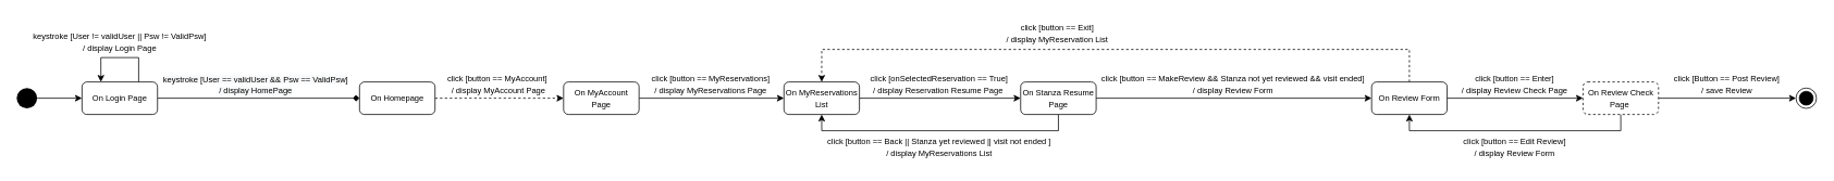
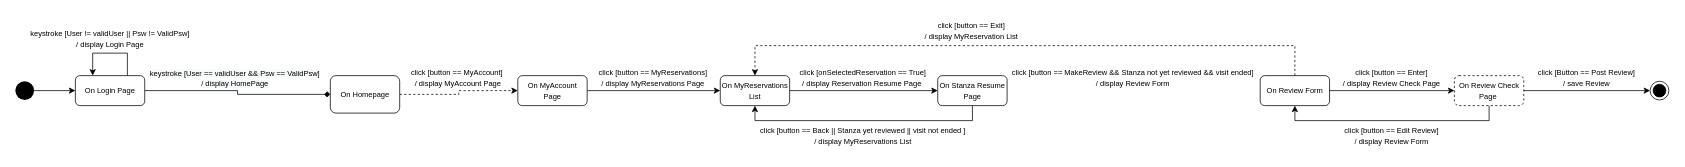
  <mxCell id="0" />
  <mxCell id="1" parent="0" />
  <mxCell id="2" style="edgeStyle=orthogonalEdgeStyle;rounded=0;orthogonalLoop=1;jettySize=auto;html=1;" edge="1" parent="1" source="3" target="6"><mxGeometry relative="1" as="geometry" /></mxCell>
  <mxCell id="3" value="" style="ellipse;fillColor=#000000;strokeColor=none;" vertex="1" parent="1"><mxGeometry x="20" y="107.5" width="25" height="25" as="geometry" /></mxCell>
  <mxCell id="4" value="" style="ellipse;html=1;shape=endState;fillColor=#000000;strokeColor=#000000;" vertex="1" parent="1"><mxGeometry x="2200" y="107.5" width="25" height="25" as="geometry" /></mxCell>
  <mxCell id="5" style="edgeStyle=orthogonalEdgeStyle;rounded=0;orthogonalLoop=1;jettySize=auto;html=1;exitX=1;exitY=0.5;exitDx=0;exitDy=0;endArrow=diamond;" edge="1" parent="1" source="6" target="8"><mxGeometry relative="1" as="geometry" /></mxCell>
  <mxCell id="6" value="&lt;span style=&quot;font-size: 10px&quot;&gt;On Login Page&lt;/span&gt;" style="rounded=1;whiteSpace=wrap;html=1;strokeWidth=1;" vertex="1" parent="1"><mxGeometry x="100" y="100" width="92.5" height="40" as="geometry" /></mxCell>
  <mxCell id="7" style="edgeStyle=orthogonalEdgeStyle;rounded=0;orthogonalLoop=1;jettySize=auto;html=1;exitX=1;exitY=0.5;exitDx=0;exitDy=0;entryX=0;entryY=0.5;entryDx=0;entryDy=0;dashed=1;" edge="1" parent="1" source="8" target="10"><mxGeometry relative="1" as="geometry" /></mxCell>
- <mxCell id="8" value="&lt;span style=&quot;font-size: 10px&quot;&gt;On Homepage&lt;/span&gt;" style="rounded=1;whiteSpace=wrap;html=1;strokeWidth=1;" vertex="1" parent="1"><mxGeometry x="440" y="100" width="92.5" height="40" as="geometry" /></mxCell>
+ <mxCell id="8" value="&lt;span style=&quot;font-size: 10px&quot;&gt;On Homepage&lt;/span&gt;" style="rounded=1;whiteSpace=wrap;html=1;strokeWidth=1;" vertex="1" parent="1"><mxGeometry x="440" y="100" width="92.5" height="50" as="geometry" /></mxCell>
  <mxCell id="9" style="edgeStyle=orthogonalEdgeStyle;rounded=0;orthogonalLoop=1;jettySize=auto;html=1;entryX=0;entryY=0.5;entryDx=0;entryDy=0;" edge="1" parent="1" source="10" target="12"><mxGeometry relative="1" as="geometry" /></mxCell>
  <mxCell id="10" value="&lt;span style=&quot;font-size: 10px&quot;&gt;On MyAccount Page&lt;/span&gt;" style="rounded=1;whiteSpace=wrap;html=1;strokeWidth=1;" vertex="1" parent="1"><mxGeometry x="690" y="100" width="92.5" height="40" as="geometry" /></mxCell>
  <mxCell id="11" style="edgeStyle=orthogonalEdgeStyle;rounded=0;orthogonalLoop=1;jettySize=auto;html=1;entryX=0;entryY=0.5;entryDx=0;entryDy=0;" edge="1" parent="1" source="12" target="15"><mxGeometry relative="1" as="geometry" /></mxCell>
  <mxCell id="12" value="&lt;span style=&quot;font-size: 10px&quot;&gt;On MyReservations List&lt;/span&gt;" style="rounded=1;whiteSpace=wrap;html=1;strokeWidth=1;" vertex="1" parent="1"><mxGeometry x="960" y="100" width="92.5" height="40" as="geometry" /></mxCell>
- <mxCell id="13" style="edgeStyle=orthogonalEdgeStyle;rounded=0;orthogonalLoop=1;jettySize=auto;html=1;" edge="1" parent="1" source="15" target="18"><mxGeometry relative="1" as="geometry" /></mxCell>
  <mxCell id="14" style="edgeStyle=orthogonalEdgeStyle;rounded=0;orthogonalLoop=1;jettySize=auto;html=1;exitX=0.5;exitY=1;exitDx=0;exitDy=0;entryX=0.5;entryY=1;entryDx=0;entryDy=0;" edge="1" parent="1" source="15" target="12"><mxGeometry relative="1" as="geometry" /></mxCell>
  <mxCell id="15" value="&lt;span style=&quot;font-size: 10px&quot;&gt;On Stanza Resume Page&lt;/span&gt;" style="rounded=1;whiteSpace=wrap;html=1;strokeWidth=1;" vertex="1" parent="1"><mxGeometry x="1250" y="100" width="92.5" height="40" as="geometry" /></mxCell>
  <mxCell id="16" style="edgeStyle=orthogonalEdgeStyle;rounded=0;orthogonalLoop=1;jettySize=auto;html=1;entryX=0;entryY=0.5;entryDx=0;entryDy=0;" edge="1" parent="1" source="18" target="21"><mxGeometry relative="1" as="geometry" /></mxCell>
  <mxCell id="17" style="edgeStyle=orthogonalEdgeStyle;rounded=0;orthogonalLoop=1;jettySize=auto;html=1;entryX=0.5;entryY=0;entryDx=0;entryDy=0;exitX=0.5;exitY=0;exitDx=0;exitDy=0;dashed=1;" edge="1" parent="1" source="18" target="12"><mxGeometry relative="1" as="geometry"><Array as="points"><mxPoint x="1726" y="60" /><mxPoint x="1006" y="60" /></Array></mxGeometry></mxCell>
  <mxCell id="18" value="&lt;span style=&quot;font-size: 10px&quot;&gt;On Review Form&lt;/span&gt;" style="rounded=1;whiteSpace=wrap;html=1;strokeWidth=1;" vertex="1" parent="1"><mxGeometry x="1680" y="100" width="92.5" height="40" as="geometry" /></mxCell>
  <mxCell id="19" style="edgeStyle=orthogonalEdgeStyle;rounded=0;orthogonalLoop=1;jettySize=auto;html=1;entryX=0.5;entryY=1;entryDx=0;entryDy=0;exitX=0.5;exitY=1;exitDx=0;exitDy=0;" edge="1" parent="1" source="21" target="18"><mxGeometry relative="1" as="geometry"><Array as="points"><mxPoint x="1985" y="160" /><mxPoint x="1726" y="160" /></Array></mxGeometry></mxCell>
  <mxCell id="20" style="edgeStyle=orthogonalEdgeStyle;rounded=0;orthogonalLoop=1;jettySize=auto;html=1;entryX=0;entryY=0.5;entryDx=0;entryDy=0;" edge="1" parent="1" source="21" target="4"><mxGeometry relative="1" as="geometry"><mxPoint x="2200" y="120" as="targetPoint" /></mxGeometry></mxCell>
  <mxCell id="21" value="&lt;span style=&quot;font-size: 10px&quot;&gt;On Review Check Page&amp;nbsp;&lt;/span&gt;" style="rounded=1;whiteSpace=wrap;html=1;strokeWidth=1;dashed=1;" vertex="1" parent="1"><mxGeometry x="1939" y="100" width="92.5" height="40" as="geometry" /></mxCell>
  <mxCell id="22" value="&lt;font style=&quot;font-size: 10px&quot;&gt;keystroke [User != validUser || Psw != ValidPsw]&lt;br&gt;/ display Login Page&lt;/font&gt;" style="text;html=1;align=center;verticalAlign=middle;resizable=0;points=[];autosize=1;" vertex="1" parent="1"><mxGeometry x="31.25" y="30" width="230" height="40" as="geometry" /></mxCell>
  <mxCell id="23" value="&lt;font style=&quot;font-size: 10px&quot;&gt;&lt;span style=&quot;color: rgb(0 , 0 , 0) ; font-family: &amp;#34;helvetica&amp;#34; ; font-style: normal ; font-weight: 400 ; letter-spacing: normal ; text-indent: 0px ; text-transform: none ; word-spacing: 0px ; background-color: rgb(248 , 249 , 250) ; display: inline ; float: none&quot;&gt;keystroke [User == validUser &amp;amp;&amp;amp; Psw == ValidPsw]&lt;/span&gt;&lt;br style=&quot;color: rgb(0 , 0 , 0) ; font-family: &amp;#34;helvetica&amp;#34; ; font-style: normal ; font-weight: 400 ; letter-spacing: normal ; text-indent: 0px ; text-transform: none ; word-spacing: 0px ; background-color: rgb(248 , 249 , 250)&quot;&gt;&lt;span style=&quot;color: rgb(0 , 0 , 0) ; font-family: &amp;#34;helvetica&amp;#34; ; font-style: normal ; font-weight: 400 ; letter-spacing: normal ; text-indent: 0px ; text-transform: none ; word-spacing: 0px ; background-color: rgb(248 , 249 , 250) ; display: inline ; float: none&quot;&gt;/ display HomePage&lt;/span&gt;&lt;/font&gt;" style="text;whiteSpace=wrap;html=1;align=center;" vertex="1" parent="1"><mxGeometry x="192.5" y="82.5" width="240" height="50" as="geometry" /></mxCell>
  <mxCell id="24" style="edgeStyle=orthogonalEdgeStyle;rounded=0;orthogonalLoop=1;jettySize=auto;html=1;exitX=0.75;exitY=0;exitDx=0;exitDy=0;entryX=0.25;entryY=0;entryDx=0;entryDy=0;" edge="1" parent="1" source="6" target="6"><mxGeometry relative="1" as="geometry"><Array as="points"><mxPoint x="169" y="70" /><mxPoint x="123" y="70" /></Array></mxGeometry></mxCell>
  <mxCell id="25" value="&lt;font style=&quot;font-size: 10px&quot;&gt;click [button == MyAccount]&amp;nbsp;&lt;br&gt;/ display MyAccount Page&lt;br&gt;&lt;/font&gt;" style="text;html=1;align=center;verticalAlign=middle;resizable=0;points=[];autosize=1;" vertex="1" parent="1"><mxGeometry x="540" y="82.5" width="140" height="40" as="geometry" /></mxCell>
  <mxCell id="26" value="&lt;font style=&quot;font-size: 10px&quot;&gt;click [button == MyReservations]&lt;br&gt;/ display MyReservations Page&lt;br&gt;&lt;/font&gt;" style="text;html=1;align=center;verticalAlign=middle;resizable=0;points=[];autosize=1;" vertex="1" parent="1"><mxGeometry x="790" y="82.5" width="160" height="40" as="geometry" /></mxCell>
  <mxCell id="27" value="&lt;font size=&quot;1&quot;&gt;click [onSelectedReservation == True]&lt;br&gt;/ display Reservation Resume Page&amp;nbsp;&lt;/font&gt;" style="text;html=1;align=center;verticalAlign=middle;resizable=0;points=[];autosize=1;" vertex="1" parent="1"><mxGeometry x="1060" y="82.5" width="180" height="40" as="geometry" /></mxCell>
  <mxCell id="28" value="&lt;font style=&quot;font-size: 10px&quot;&gt;click [button == MakeReview &amp;amp;&amp;amp; Stanza not yet reviewed &amp;amp;&amp;amp; visit ended]&lt;br&gt;/ display Review Form&lt;br&gt;&lt;/font&gt;" style="text;html=1;align=center;verticalAlign=middle;resizable=0;points=[];autosize=1;" vertex="1" parent="1"><mxGeometry x="1340" y="82.5" width="340" height="40" as="geometry" /></mxCell>
  <mxCell id="29" value="&lt;font style=&quot;font-size: 10px&quot;&gt;click [button == Edit Review]&lt;br&gt;/ display Review Form&lt;br&gt;&lt;/font&gt;" style="text;html=1;align=center;verticalAlign=middle;resizable=0;points=[];autosize=1;" vertex="1" parent="1"><mxGeometry x="1785" y="160" width="140" height="40" as="geometry" /></mxCell>
  <mxCell id="30" value="&lt;font size=&quot;1&quot;&gt;click [Button == Post Review]&lt;br&gt;/ save Review&lt;br&gt;&lt;/font&gt;" style="text;html=1;align=center;verticalAlign=middle;resizable=0;points=[];autosize=1;" vertex="1" parent="1"><mxGeometry x="2040" y="82.5" width="150" height="40" as="geometry" /></mxCell>
  <mxCell id="31" value="&lt;font size=&quot;1&quot;&gt;click [button == Enter]&lt;br&gt;/ display Review Check Page&lt;br&gt;&lt;/font&gt;" style="text;html=1;align=center;verticalAlign=middle;resizable=0;points=[];autosize=1;" vertex="1" parent="1"><mxGeometry x="1780" y="82.5" width="150" height="40" as="geometry" /></mxCell>
  <mxCell id="32" value="&lt;font style=&quot;font-size: 10px&quot;&gt;click [button == Back || Stanza yet reviewed || visit not ended ]&lt;br&gt;/ display MyReservations List&lt;br&gt;&lt;/font&gt;" style="text;html=1;align=center;verticalAlign=middle;resizable=0;points=[];autosize=1;" vertex="1" parent="1"><mxGeometry x="1005" y="160" width="290" height="40" as="geometry" /></mxCell>
  <mxCell id="33" value="&lt;font size=&quot;1&quot;&gt;click [button == Exit]&amp;nbsp;&lt;br&gt;/ display MyReservation List&amp;nbsp;&lt;br&gt;&lt;/font&gt;" style="text;html=1;align=center;verticalAlign=middle;resizable=0;points=[];autosize=1;" vertex="1" parent="1"><mxGeometry x="1226.25" y="20" width="140" height="40" as="geometry" /></mxCell>
